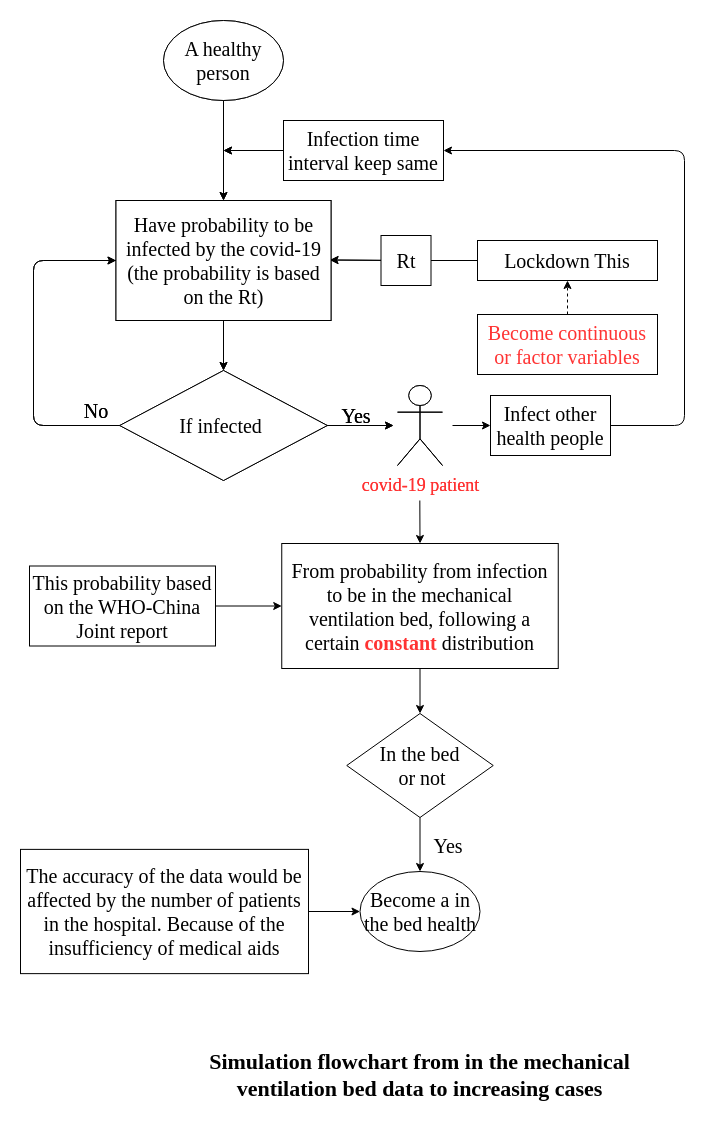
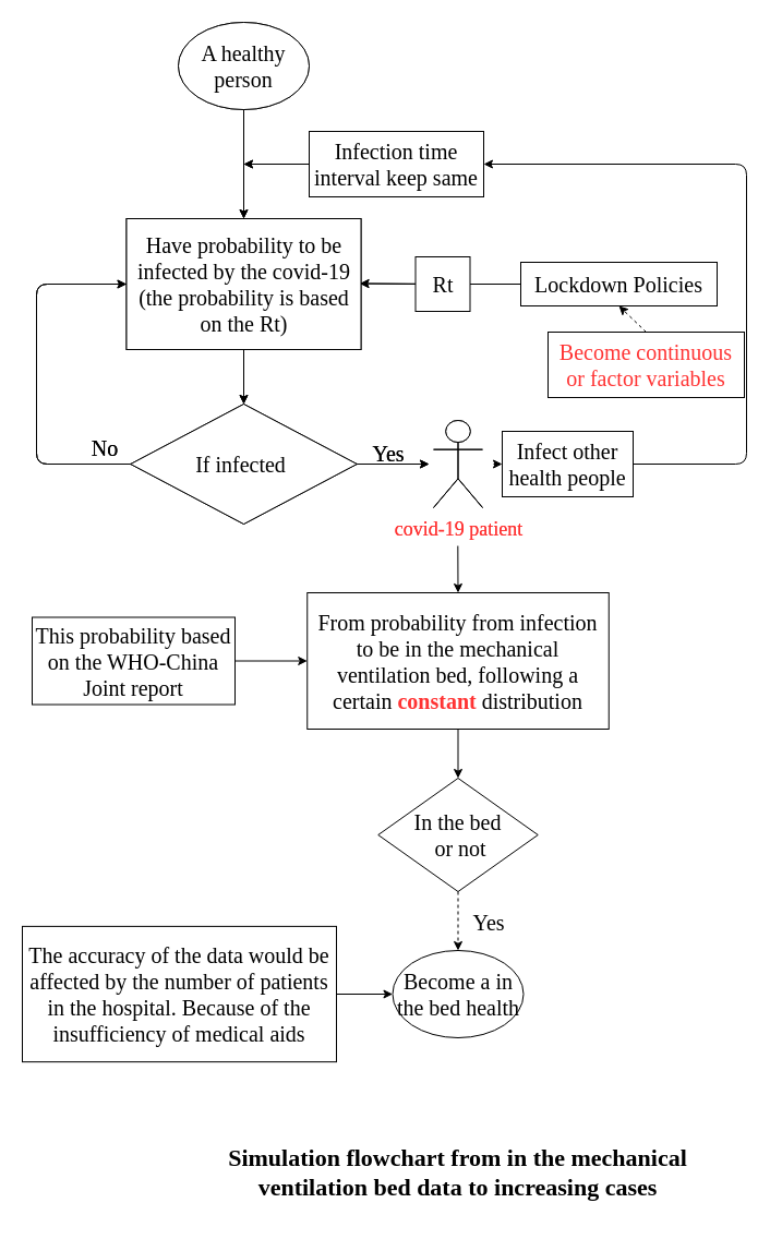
  <mxCell id="0" />
  <mxCell id="1" parent="0" />
  <mxCell id="2" value="&lt;font style=&quot;font-size: 20px&quot;&gt;A healthy person&lt;/font&gt;" style="ellipse;whiteSpace=wrap;html=1;fontFamily=Times New Roman;" parent="1" vertex="1"><mxGeometry x="163" y="20" width="120" height="80" as="geometry" /></mxCell>
  <mxCell id="3" value="" style="endArrow=classic;html=1;fontFamily=Times New Roman;exitX=0.5;exitY=1;exitDx=0;exitDy=0;" parent="1" source="2" edge="1"><mxGeometry width="50" height="50" relative="1" as="geometry"><mxPoint x="198" y="190" as="sourcePoint" /><mxPoint x="223" y="200" as="targetPoint" /></mxGeometry></mxCell>
  <mxCell id="4" value="Have probability to be infected by the covid-19&lt;br style=&quot;font-size: 20px&quot;&gt;(the probability is based on the Rt)" style="rounded=0;whiteSpace=wrap;html=1;fontFamily=Times New Roman;fontSize=20;" parent="1" vertex="1"><mxGeometry x="115.5" y="200" width="215" height="120" as="geometry" /></mxCell>
  <mxCell id="5" value="" style="endArrow=classic;html=1;fontFamily=Times New Roman;fontSize=20;" parent="1" edge="1"><mxGeometry width="50" height="50" relative="1" as="geometry"><mxPoint x="403" y="260" as="sourcePoint" /><mxPoint x="329.5" y="259.5" as="targetPoint" /></mxGeometry></mxCell>
  <mxCell id="6" value="&lt;font color=&quot;#000000&quot;&gt;If infected&lt;/font&gt;&amp;nbsp;" style="rhombus;whiteSpace=wrap;html=1;fontFamily=Times New Roman;fontSize=20;fontColor=#FF3333;" parent="1" vertex="1"><mxGeometry x="119.25" y="370" width="207.5" height="110" as="geometry" /></mxCell>
  <mxCell id="7" value="" style="endArrow=classic;html=1;fontFamily=Times New Roman;fontSize=20;fontColor=#FF3333;exitX=0.5;exitY=1;exitDx=0;exitDy=0;entryX=0.5;entryY=0;entryDx=0;entryDy=0;" parent="1" source="4" target="6" edge="1"><mxGeometry width="50" height="50" relative="1" as="geometry"><mxPoint x="373" y="360" as="sourcePoint" /><mxPoint x="423" y="310" as="targetPoint" /></mxGeometry></mxCell>
  <mxCell id="8" value="" style="endArrow=none;html=1;fontFamily=Times New Roman;fontSize=20;fontColor=#FF3333;entryX=0;entryY=0.5;entryDx=0;entryDy=0;exitX=0;exitY=0.5;exitDx=0;exitDy=0;" parent="1" source="4" target="6" edge="1"><mxGeometry width="50" height="50" relative="1" as="geometry"><mxPoint x="63" y="240" as="sourcePoint" /><mxPoint x="63" y="410" as="targetPoint" /><Array as="points"><mxPoint x="33" y="260" /><mxPoint x="33" y="425" /></Array></mxGeometry></mxCell>
  <mxCell id="9" value="" style="endArrow=classic;html=1;fontFamily=Times New Roman;fontSize=20;fontColor=#FF3333;" parent="1" edge="1"><mxGeometry width="50" height="50" relative="1" as="geometry"><mxPoint x="53" y="260" as="sourcePoint" /><mxPoint x="115.5" y="260" as="targetPoint" /></mxGeometry></mxCell>
  <mxCell id="10" value="&lt;font color=&quot;#000000&quot;&gt;No&lt;/font&gt;" style="text;html=1;strokeColor=none;fillColor=none;align=center;verticalAlign=middle;whiteSpace=wrap;rounded=0;fontFamily=Times New Roman;fontSize=20;fontColor=#FF3333;" parent="1" vertex="1"><mxGeometry x="75.5" y="400" width="40" height="20" as="geometry" /></mxCell>
  <mxCell id="11" value="" style="endArrow=classic;html=1;fontFamily=Times New Roman;fontSize=20;fontColor=#FF3333;exitX=1;exitY=0.5;exitDx=0;exitDy=0;" parent="1" source="6" edge="1"><mxGeometry width="50" height="50" relative="1" as="geometry"><mxPoint x="373" y="480" as="sourcePoint" /><mxPoint x="393" y="425" as="targetPoint" /></mxGeometry></mxCell>
  <mxCell id="12" value="&lt;font color=&quot;#000000&quot;&gt;Yes&lt;/font&gt;" style="text;html=1;strokeColor=none;fillColor=none;align=center;verticalAlign=middle;whiteSpace=wrap;rounded=0;fontFamily=Times New Roman;fontSize=20;fontColor=#FF3333;" parent="1" vertex="1"><mxGeometry x="330.5" y="400" width="50" height="30" as="geometry" /></mxCell>
  <mxCell id="13" value="&lt;font style=&quot;font-size: 18px&quot;&gt;covid-19 patient&lt;/font&gt;" style="shape=umlActor;verticalLabelPosition=bottom;verticalAlign=top;html=1;outlineConnect=0;fontFamily=Times New Roman;fontSize=20;fontColor=#FF3333;" parent="1" vertex="1"><mxGeometry x="397" y="385" width="45" height="80" as="geometry" /></mxCell>
- <mxCell id="14" value="&lt;font color=&quot;#000000&quot;&gt;Infect other health people&lt;/font&gt;" style="rounded=0;whiteSpace=wrap;html=1;fontFamily=Times New Roman;fontSize=20;fontColor=#FF3333;" parent="1" vertex="1"><mxGeometry x="490" y="395" width="120" height="60" as="geometry" /></mxCell>
+ <mxCell id="14" value="&lt;font color=&quot;#000000&quot;&gt;Infect other health people&lt;/font&gt;" style="rounded=0;whiteSpace=wrap;html=1;fontFamily=Times New Roman;fontSize=20;fontColor=#FF3333;" parent="1" vertex="1"><mxGeometry x="460" y="395" width="120" height="60" as="geometry" /></mxCell>
  <mxCell id="15" value="" style="endArrow=classic;html=1;fontFamily=Times New Roman;fontSize=20;fontColor=#FF3333;exitX=0;exitY=0.5;exitDx=0;exitDy=0;" parent="1" source="16" edge="1"><mxGeometry width="50" height="50" relative="1" as="geometry"><mxPoint x="283" y="160" as="sourcePoint" /><mxPoint x="223" y="150" as="targetPoint" /></mxGeometry></mxCell>
  <mxCell id="16" value="&lt;font color=&quot;#000000&quot;&gt;Infection time interval keep same&lt;/font&gt;" style="rounded=0;whiteSpace=wrap;html=1;fontFamily=Times New Roman;fontSize=20;fontColor=#FF3333;" parent="1" vertex="1"><mxGeometry x="283" y="120" width="160" height="60" as="geometry" /></mxCell>
  <mxCell id="17" value="" style="endArrow=classic;html=1;fontFamily=Times New Roman;fontSize=20;fontColor=#FF3333;entryX=0.5;entryY=1;entryDx=0;entryDy=0;exitX=0.5;exitY=0;exitDx=0;exitDy=0;dashed=1;" parent="1" source="42" target="24" edge="1"><mxGeometry width="50" height="50" relative="1" as="geometry"><mxPoint x="593" y="130" as="sourcePoint" /><mxPoint x="593" y="170" as="targetPoint" /></mxGeometry></mxCell>
  <mxCell id="18" value="&lt;font style=&quot;font-size: 20px&quot;&gt;A healthy person&lt;/font&gt;" style="ellipse;whiteSpace=wrap;html=1;fontFamily=Times New Roman;" parent="1" vertex="1"><mxGeometry x="163" y="20" width="120" height="80" as="geometry" /></mxCell>
  <mxCell id="19" value="" style="endArrow=classic;html=1;fontFamily=Times New Roman;exitX=0.5;exitY=1;exitDx=0;exitDy=0;" parent="1" source="18" edge="1"><mxGeometry width="50" height="50" relative="1" as="geometry"><mxPoint x="198" y="190" as="sourcePoint" /><mxPoint x="223" y="200" as="targetPoint" /></mxGeometry></mxCell>
  <mxCell id="20" value="Have probability to be infected by the covid-19&lt;br style=&quot;font-size: 20px&quot;&gt;(the probability is based on the Rt)" style="rounded=0;whiteSpace=wrap;html=1;fontFamily=Times New Roman;fontSize=20;" parent="1" vertex="1"><mxGeometry x="115.5" y="200" width="215" height="120" as="geometry" /></mxCell>
  <mxCell id="21" value="" style="endArrow=classic;html=1;fontFamily=Times New Roman;fontSize=20;" parent="1" edge="1"><mxGeometry width="50" height="50" relative="1" as="geometry"><mxPoint x="403" y="260" as="sourcePoint" /><mxPoint x="329.5" y="259.5" as="targetPoint" /></mxGeometry></mxCell>
  <mxCell id="22" value="Rt" style="rounded=0;whiteSpace=wrap;html=1;fontFamily=Times New Roman;fontSize=20;" parent="1" vertex="1"><mxGeometry x="380.5" y="235" width="50" height="50" as="geometry" /></mxCell>
  <mxCell id="23" value="" style="endArrow=none;html=1;fontFamily=Times New Roman;fontSize=20;exitX=0;exitY=0.5;exitDx=0;exitDy=0;entryX=1;entryY=0.5;entryDx=0;entryDy=0;" parent="1" source="24" target="22" edge="1"><mxGeometry width="50" height="50" relative="1" as="geometry"><mxPoint x="503" y="260" as="sourcePoint" /><mxPoint x="453" y="260" as="targetPoint" /></mxGeometry></mxCell>
- <mxCell id="24" value="Lockdown This" style="rounded=0;whiteSpace=wrap;html=1;fontFamily=Times New Roman;fontSize=20;" parent="1" vertex="1"><mxGeometry x="477" y="240" width="180" height="40" as="geometry" /></mxCell>
+ <mxCell id="24" value="Lockdown Policies" style="rounded=0;whiteSpace=wrap;html=1;fontFamily=Times New Roman;fontSize=20;" parent="1" vertex="1"><mxGeometry x="477" y="240" width="180" height="40" as="geometry" /></mxCell>
  <mxCell id="25" value="&lt;font color=&quot;#000000&quot;&gt;If infected&lt;/font&gt;&amp;nbsp;" style="rhombus;whiteSpace=wrap;html=1;fontFamily=Times New Roman;fontSize=20;fontColor=#FF3333;" parent="1" vertex="1"><mxGeometry x="119.25" y="370" width="207.5" height="110" as="geometry" /></mxCell>
  <mxCell id="26" value="" style="endArrow=classic;html=1;fontFamily=Times New Roman;fontSize=20;fontColor=#FF3333;exitX=0.5;exitY=1;exitDx=0;exitDy=0;entryX=0.5;entryY=0;entryDx=0;entryDy=0;" parent="1" source="20" target="25" edge="1"><mxGeometry width="50" height="50" relative="1" as="geometry"><mxPoint x="373" y="360" as="sourcePoint" /><mxPoint x="423" y="310" as="targetPoint" /></mxGeometry></mxCell>
  <mxCell id="27" value="" style="endArrow=none;html=1;fontFamily=Times New Roman;fontSize=20;fontColor=#FF3333;entryX=0;entryY=0.5;entryDx=0;entryDy=0;exitX=0;exitY=0.5;exitDx=0;exitDy=0;" parent="1" source="20" target="25" edge="1"><mxGeometry width="50" height="50" relative="1" as="geometry"><mxPoint x="63" y="240" as="sourcePoint" /><mxPoint x="63" y="410" as="targetPoint" /><Array as="points"><mxPoint x="33" y="260" /><mxPoint x="33" y="425" /></Array></mxGeometry></mxCell>
  <mxCell id="28" value="" style="endArrow=classic;html=1;fontFamily=Times New Roman;fontSize=20;fontColor=#FF3333;" parent="1" edge="1"><mxGeometry width="50" height="50" relative="1" as="geometry"><mxPoint x="53" y="260" as="sourcePoint" /><mxPoint x="115.5" y="260" as="targetPoint" /></mxGeometry></mxCell>
  <mxCell id="29" value="&lt;font color=&quot;#000000&quot;&gt;No&lt;/font&gt;" style="text;html=1;strokeColor=none;fillColor=none;align=center;verticalAlign=middle;whiteSpace=wrap;rounded=0;fontFamily=Times New Roman;fontSize=20;fontColor=#FF3333;" parent="1" vertex="1"><mxGeometry x="75.5" y="400" width="40" height="20" as="geometry" /></mxCell>
  <mxCell id="30" value="" style="endArrow=classic;html=1;fontFamily=Times New Roman;fontSize=20;fontColor=#FF3333;exitX=1;exitY=0.5;exitDx=0;exitDy=0;" parent="1" source="25" edge="1"><mxGeometry width="50" height="50" relative="1" as="geometry"><mxPoint x="373" y="480" as="sourcePoint" /><mxPoint x="393" y="425" as="targetPoint" /></mxGeometry></mxCell>
  <mxCell id="31" value="&lt;font color=&quot;#000000&quot;&gt;Yes&lt;/font&gt;" style="text;html=1;strokeColor=none;fillColor=none;align=center;verticalAlign=middle;whiteSpace=wrap;rounded=0;fontFamily=Times New Roman;fontSize=20;fontColor=#FF3333;" parent="1" vertex="1"><mxGeometry x="330.5" y="400" width="50" height="30" as="geometry" /></mxCell>
  <mxCell id="32" value="&lt;font style=&quot;font-size: 18px&quot;&gt;covid-19 patient&lt;/font&gt;" style="shape=umlActor;verticalLabelPosition=bottom;verticalAlign=top;html=1;outlineConnect=0;fontFamily=Times New Roman;fontSize=20;fontColor=#FF3333;" parent="1" vertex="1"><mxGeometry x="397" y="385" width="45" height="80" as="geometry" /></mxCell>
  <mxCell id="33" value="" style="endArrow=classic;html=1;fontFamily=Times New Roman;fontSize=20;fontColor=#FF3333;entryX=0;entryY=0.5;entryDx=0;entryDy=0;" parent="1" target="14" edge="1"><mxGeometry width="50" height="50" relative="1" as="geometry"><mxPoint x="452" y="425" as="sourcePoint" /><mxPoint x="543" y="424.5" as="targetPoint" /></mxGeometry></mxCell>
  <mxCell id="34" value="" style="endArrow=classic;html=1;fontFamily=Times New Roman;fontSize=20;fontColor=#FF3333;exitX=0;exitY=0.5;exitDx=0;exitDy=0;" parent="1" source="35" edge="1"><mxGeometry width="50" height="50" relative="1" as="geometry"><mxPoint x="283" y="160" as="sourcePoint" /><mxPoint x="223" y="150" as="targetPoint" /></mxGeometry></mxCell>
  <mxCell id="35" value="&lt;font color=&quot;#000000&quot;&gt;Infection time interval keep same&lt;/font&gt;" style="rounded=0;whiteSpace=wrap;html=1;fontFamily=Times New Roman;fontSize=20;fontColor=#FF3333;" parent="1" vertex="1"><mxGeometry x="283" y="120" width="160" height="60" as="geometry" /></mxCell>
  <mxCell id="36" value="" style="endArrow=classic;html=1;fontFamily=Times New Roman;fontSize=20;fontColor=#FF3333;entryX=0.5;entryY=0;entryDx=0;entryDy=0;" parent="1" target="37" edge="1"><mxGeometry width="50" height="50" relative="1" as="geometry"><mxPoint x="419.33" y="500" as="sourcePoint" /><mxPoint x="419" y="550" as="targetPoint" /></mxGeometry></mxCell>
  <mxCell id="37" value="&lt;font color=&quot;#000000&quot;&gt;From probability from infection to be in the mechanical ventilation bed, following a certain &lt;/font&gt;&lt;b&gt;constant&lt;/b&gt;&lt;font color=&quot;#000000&quot;&gt;&amp;nbsp;distribution&lt;/font&gt;" style="rounded=0;whiteSpace=wrap;html=1;fontFamily=Times New Roman;fontSize=20;fontColor=#FF3333;" parent="1" vertex="1"><mxGeometry x="281.25" y="543" width="276.5" height="125" as="geometry" /></mxCell>
  <mxCell id="38" value="" style="endArrow=classic;html=1;fontFamily=Times New Roman;fontSize=20;fontColor=#FF3333;exitX=0.5;exitY=1;exitDx=0;exitDy=0;entryX=0.5;entryY=0;entryDx=0;entryDy=0;" parent="1" source="37" target="39" edge="1"><mxGeometry width="50" height="50" relative="1" as="geometry"><mxPoint x="333" y="740" as="sourcePoint" /><mxPoint x="420" y="690" as="targetPoint" /></mxGeometry></mxCell>
  <mxCell id="39" value="&lt;font color=&quot;#000000&quot;&gt;In the bed&lt;br&gt;&amp;nbsp;or not&lt;/font&gt;" style="rhombus;whiteSpace=wrap;html=1;fontFamily=Times New Roman;fontSize=20;fontColor=#FF3333;" parent="1" vertex="1"><mxGeometry x="346.25" y="713" width="146.5" height="104" as="geometry" /></mxCell>
- <mxCell id="40" value="" style="endArrow=classic;html=1;fontFamily=Times New Roman;fontSize=20;fontColor=#FF3333;entryX=0.5;entryY=0;entryDx=0;entryDy=0;exitX=0.5;exitY=1;exitDx=0;exitDy=0;" parent="1" source="39" edge="1" target="43"><mxGeometry width="50" height="50" relative="1" as="geometry"><mxPoint x="434" y="804" as="sourcePoint" /><mxPoint x="420" y="820" as="targetPoint" /></mxGeometry></mxCell>
+ <mxCell id="40" value="" style="endArrow=classic;html=1;fontFamily=Times New Roman;fontSize=20;fontColor=#FF3333;entryX=0.5;entryY=0;entryDx=0;entryDy=0;exitX=0.5;exitY=1;exitDx=0;exitDy=0;dashed=1;" parent="1" source="39" edge="1" target="43"><mxGeometry width="50" height="50" relative="1" as="geometry"><mxPoint x="434" y="804" as="sourcePoint" /><mxPoint x="420" y="820" as="targetPoint" /></mxGeometry></mxCell>
  <mxCell id="41" value="&lt;font color=&quot;#000000&quot;&gt;Yes&lt;/font&gt;" style="text;html=1;strokeColor=none;fillColor=none;align=center;verticalAlign=middle;whiteSpace=wrap;rounded=0;fontFamily=Times New Roman;fontSize=20;fontColor=#FF3333;" parent="1" vertex="1"><mxGeometry x="428" y="835" width="40" height="20" as="geometry" /></mxCell>
- <mxCell id="42" value="Become continuous or factor variables" style="rounded=0;whiteSpace=wrap;html=1;fontFamily=Times New Roman;fontSize=20;fontColor=#FF3333;" parent="1" vertex="1"><mxGeometry x="477" y="314" width="180" height="60" as="geometry" /></mxCell>
+ <mxCell id="42" value="Become continuous or factor variables" style="rounded=0;whiteSpace=wrap;html=1;fontFamily=Times New Roman;fontSize=20;fontColor=#FF3333;" parent="1" vertex="1"><mxGeometry x="502" y="304" width="180" height="60" as="geometry" /></mxCell>
  <mxCell id="43" value="&lt;font color=&quot;#000000&quot;&gt;Become a in the bed health&lt;/font&gt;" style="ellipse;whiteSpace=wrap;html=1;fontFamily=Times New Roman;fontSize=20;fontColor=#FF3333;" parent="1" vertex="1"><mxGeometry x="359.5" y="871" width="120" height="80" as="geometry" /></mxCell>
  <mxCell id="44" value="" style="endArrow=classic;html=1;exitX=1;exitY=0.5;exitDx=0;exitDy=0;entryX=1;entryY=0.5;entryDx=0;entryDy=0;" parent="1" source="14" target="35" edge="1"><mxGeometry width="50" height="50" relative="1" as="geometry"><mxPoint x="369" y="428" as="sourcePoint" /><mxPoint x="419" y="378" as="targetPoint" /><Array as="points"><mxPoint x="684" y="425" /><mxPoint x="684" y="150" /></Array></mxGeometry></mxCell>
  <mxCell id="45" value="&lt;font style=&quot;font-size: 22px&quot; face=&quot;Times New Roman&quot;&gt;&lt;b&gt;Simulation flowchart from in the mechanical ventilation bed data to increasing cases&lt;/b&gt;&lt;/font&gt;" style="text;html=1;strokeColor=none;fillColor=none;align=center;verticalAlign=middle;whiteSpace=wrap;rounded=0;" parent="1" vertex="1"><mxGeometry x="198" y="1035" width="443" height="79" as="geometry" /></mxCell>
  <mxCell id="46" value="" style="endArrow=classic;html=1;entryX=0;entryY=0.5;entryDx=0;entryDy=0;exitX=1;exitY=0.5;exitDx=0;exitDy=0;" edge="1" parent="1" source="47" target="43"><mxGeometry width="50" height="50" relative="1" as="geometry"><mxPoint x="253" y="796" as="sourcePoint" /><mxPoint x="420" y="679" as="targetPoint" /></mxGeometry></mxCell>
  <mxCell id="47" value="&lt;font style=&quot;font-size: 20px&quot; face=&quot;Times New Roman&quot;&gt;The accuracy of the data would be affected by the number of patients in the hospital. Because of the insufficiency of medical aids&lt;/font&gt;" style="rounded=0;whiteSpace=wrap;html=1;" vertex="1" parent="1"><mxGeometry x="20" y="848.88" width="288" height="124.25" as="geometry" /></mxCell>
  <mxCell id="48" value="" style="endArrow=classic;html=1;entryX=0;entryY=0.5;entryDx=0;entryDy=0;exitX=1;exitY=0.5;exitDx=0;exitDy=0;" edge="1" parent="1" source="49" target="37"><mxGeometry width="50" height="50" relative="1" as="geometry"><mxPoint x="231" y="638" as="sourcePoint" /><mxPoint x="420" y="711" as="targetPoint" /></mxGeometry></mxCell>
  <mxCell id="49" value="&lt;font style=&quot;font-size: 20px&quot; face=&quot;Times New Roman&quot;&gt;This probability based on the WHO-China Joint report&lt;/font&gt;" style="rounded=0;whiteSpace=wrap;html=1;" vertex="1" parent="1"><mxGeometry x="29" y="565.5" width="186" height="80" as="geometry" /></mxCell>
